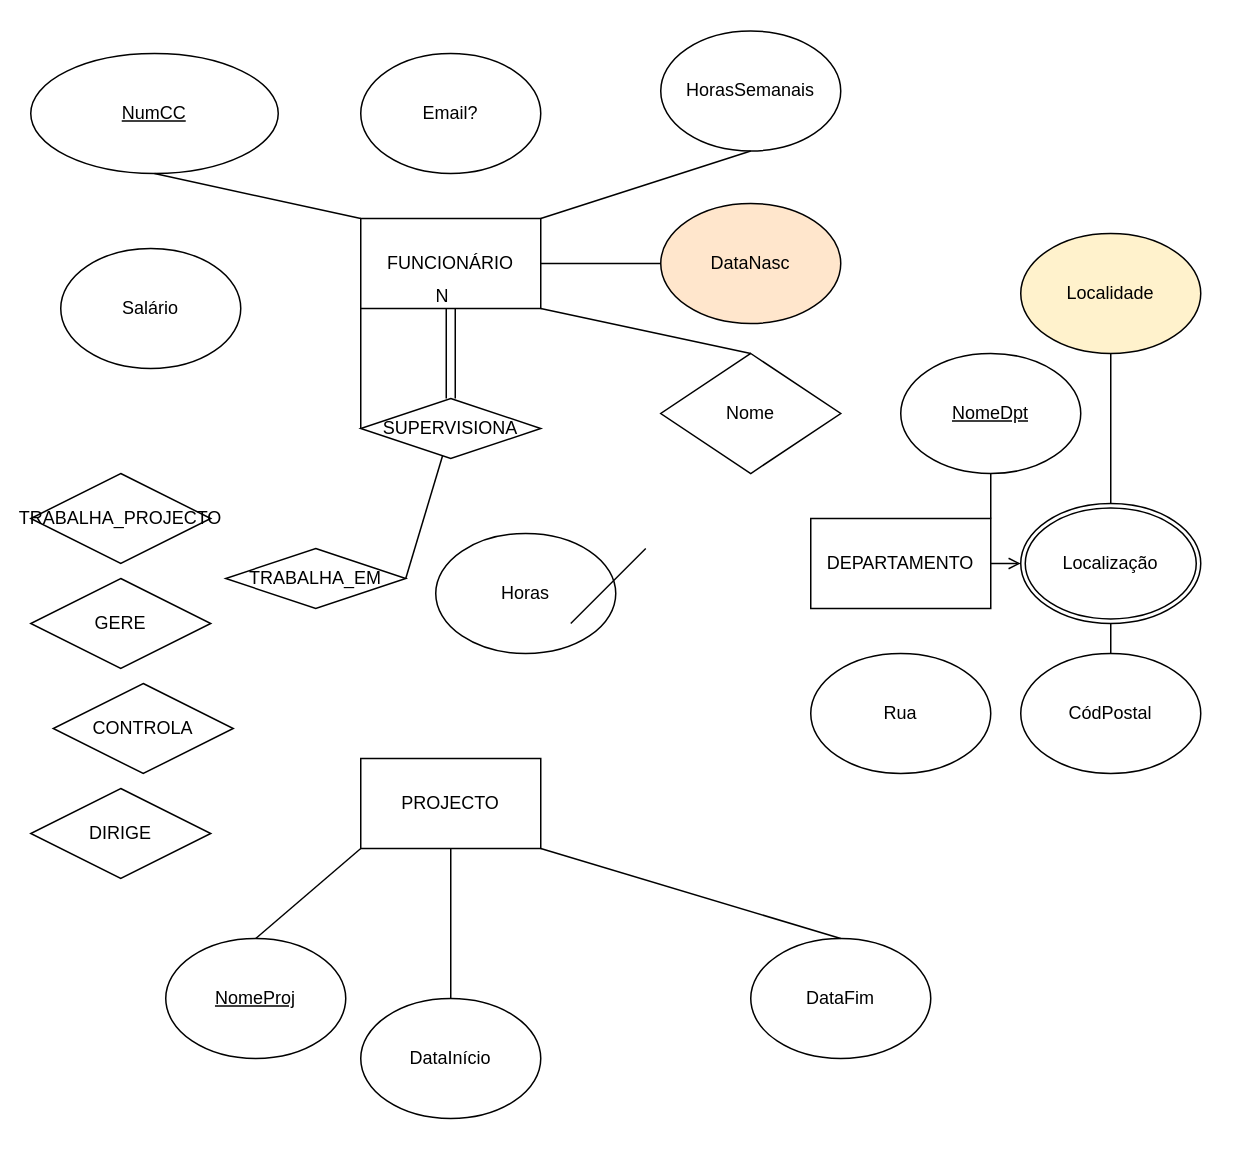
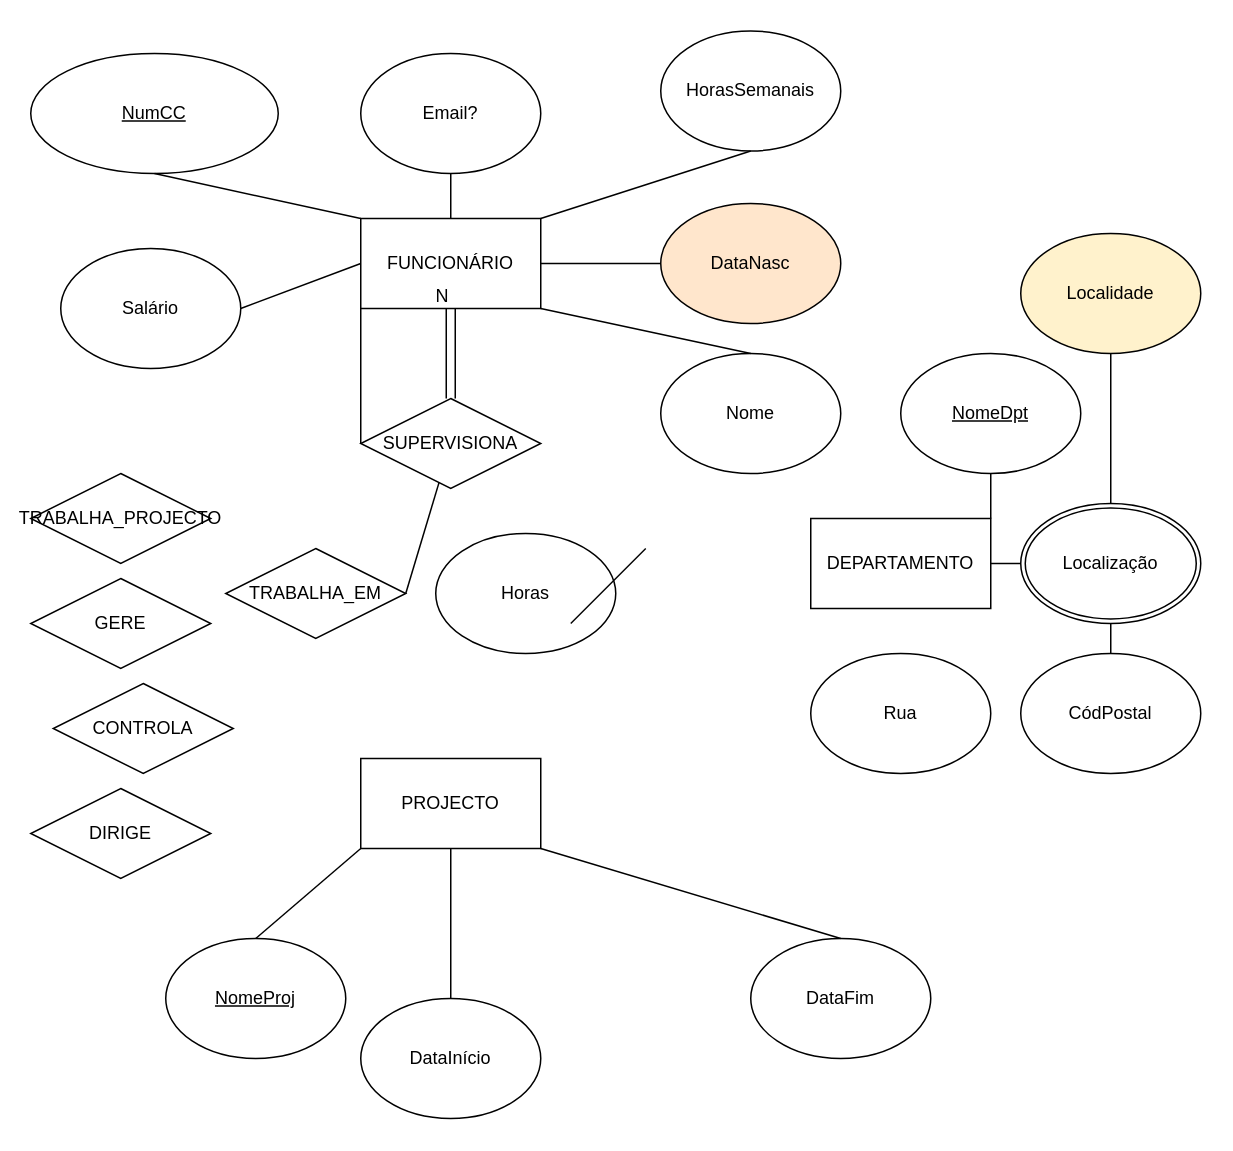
  <mxCell id="0" />
  <mxCell id="1" parent="0" />
  <mxCell id="2" value="FUNCIONÁRIO" style="rounded=0;whiteSpace=wrap;html=1;" parent="1" vertex="1"><mxGeometry x="240" y="145" width="120" height="60" as="geometry" /></mxCell>
  <mxCell id="3" value="&lt;u&gt;NumCC&lt;/u&gt;" style="ellipse;whiteSpace=wrap;html=1;" parent="1" vertex="1"><mxGeometry x="20" y="35" width="165" height="80" as="geometry" /></mxCell>
  <mxCell id="4" value="Email?" style="ellipse;whiteSpace=wrap;html=1;" parent="1" vertex="1"><mxGeometry x="240" y="35" width="120" height="80" as="geometry" /></mxCell>
  <mxCell id="5" value="HorasSemanais" style="ellipse;whiteSpace=wrap;html=1;" parent="1" vertex="1"><mxGeometry x="440" y="20" width="120" height="80" as="geometry" /></mxCell>
  <mxCell id="6" value="" style="endArrow=none;html=1;rounded=0;entryX=0.5;entryY=1;entryDx=0;entryDy=0;" parent="1" target="3" edge="1"><mxGeometry width="50" height="50" relative="1" as="geometry"><mxPoint x="240" y="145" as="sourcePoint" /><mxPoint x="290" y="95" as="targetPoint" /></mxGeometry></mxCell>
+ <mxCell id="7" value="" style="endArrow=none;html=1;rounded=0;entryX=0.5;entryY=1;entryDx=0;entryDy=0;exitX=0.5;exitY=0;exitDx=0;exitDy=0;" parent="1" target="4" edge="1" source="2"><mxGeometry width="50" height="50" relative="1" as="geometry"><mxPoint x="270" y="145" as="sourcePoint" /><mxPoint x="320" y="95" as="targetPoint" /></mxGeometry></mxCell>
  <mxCell id="8" value="" style="endArrow=none;html=1;rounded=0;entryX=0.5;entryY=1;entryDx=0;entryDy=0;" parent="1" target="5" edge="1"><mxGeometry width="50" height="50" relative="1" as="geometry"><mxPoint x="360" y="145" as="sourcePoint" /><mxPoint x="410" y="95" as="targetPoint" /></mxGeometry></mxCell>
  <mxCell id="9" value="DEPARTAMENTO" style="rounded=0;whiteSpace=wrap;html=1;" parent="1" vertex="1"><mxGeometry x="540" y="345" width="120" height="60" as="geometry" /></mxCell>
  <mxCell id="10" value="" style="endArrow=none;html=1;rounded=0;entryX=0.5;entryY=1;entryDx=0;entryDy=0;" parent="1" target="11" edge="1"><mxGeometry width="50" height="50" relative="1" as="geometry"><mxPoint x="660" y="345" as="sourcePoint" /><mxPoint x="710" y="295" as="targetPoint" /></mxGeometry></mxCell>
  <mxCell id="11" value="&lt;u&gt;NomeDpt&lt;/u&gt;" style="ellipse;whiteSpace=wrap;html=1;" parent="1" vertex="1"><mxGeometry x="600" y="235" width="120" height="80" as="geometry" /></mxCell>
- <mxCell id="12" value="" style="endArrow=open;html=1;rounded=0;exitX=1;exitY=0.5;exitDx=0;exitDy=0;entryX=0;entryY=0.5;entryDx=0;entryDy=0;" parent="1" source="9" edge="1" target="20"><mxGeometry width="50" height="50" relative="1" as="geometry"><mxPoint x="660" y="375" as="sourcePoint" /><mxPoint x="740" y="445" as="targetPoint" /><Array as="points" /></mxGeometry></mxCell>
+ <mxCell id="12" value="" style="endArrow=none;html=1;rounded=0;exitX=1;exitY=0.5;exitDx=0;exitDy=0;entryX=0;entryY=0.5;entryDx=0;entryDy=0;" parent="1" source="9" edge="1" target="20"><mxGeometry width="50" height="50" relative="1" as="geometry"><mxPoint x="660" y="375" as="sourcePoint" /><mxPoint x="740" y="445" as="targetPoint" /><Array as="points" /></mxGeometry></mxCell>
  <mxCell id="13" value="PROJECTO" style="rounded=0;whiteSpace=wrap;html=1;" parent="1" vertex="1"><mxGeometry x="240" y="505" width="120" height="60" as="geometry" /></mxCell>
  <mxCell id="14" value="" style="endArrow=none;html=1;rounded=0;exitX=0.5;exitY=0;exitDx=0;exitDy=0;" parent="1" source="15" edge="1"><mxGeometry width="50" height="50" relative="1" as="geometry"><mxPoint x="190" y="615" as="sourcePoint" /><mxPoint x="240" y="565" as="targetPoint" /></mxGeometry></mxCell>
  <mxCell id="15" value="&lt;u&gt;NomeProj&lt;/u&gt;" style="ellipse;whiteSpace=wrap;html=1;" parent="1" vertex="1"><mxGeometry x="110" y="625" width="120" height="80" as="geometry" /></mxCell>
  <mxCell id="16" value="DataInício" style="ellipse;whiteSpace=wrap;html=1;" parent="1" vertex="1"><mxGeometry x="240" y="665" width="120" height="80" as="geometry" /></mxCell>
  <mxCell id="17" value="DataFim" style="ellipse;whiteSpace=wrap;html=1;" parent="1" vertex="1"><mxGeometry x="500" y="625" width="120" height="80" as="geometry" /></mxCell>
  <mxCell id="18" value="" style="endArrow=none;html=1;rounded=0;exitX=0.5;exitY=0;exitDx=0;exitDy=0;" parent="1" source="16" edge="1"><mxGeometry width="50" height="50" relative="1" as="geometry"><mxPoint x="300" y="655" as="sourcePoint" /><mxPoint x="300" y="565" as="targetPoint" /></mxGeometry></mxCell>
  <mxCell id="19" value="" style="endArrow=none;html=1;rounded=0;entryX=0.5;entryY=0;entryDx=0;entryDy=0;" parent="1" target="17" edge="1"><mxGeometry width="50" height="50" relative="1" as="geometry"><mxPoint x="360" y="565" as="sourcePoint" /><mxPoint x="410" y="515" as="targetPoint" /></mxGeometry></mxCell>
  <mxCell id="20" value="Localização" style="ellipse;shape=doubleEllipse;margin=3;whiteSpace=wrap;html=1;align=center;" parent="1" vertex="1"><mxGeometry x="680" y="335" width="120" height="80" as="geometry" /></mxCell>
  <mxCell id="21" value="DataNasc" style="ellipse;whiteSpace=wrap;html=1;fillColor=#ffe6cc;" parent="1" vertex="1"><mxGeometry x="440" y="135" width="120" height="80" as="geometry" /></mxCell>
  <mxCell id="22" value="" style="endArrow=none;html=1;rounded=0;entryX=0;entryY=0.5;entryDx=0;entryDy=0;" parent="1" target="21" edge="1"><mxGeometry width="50" height="50" relative="1" as="geometry"><mxPoint x="360" y="175" as="sourcePoint" /><mxPoint x="410" y="125" as="targetPoint" /></mxGeometry></mxCell>
+ <mxCell id="23" value="" style="endArrow=none;html=1;rounded=0;exitX=1;exitY=0.5;exitDx=0;exitDy=0;entryX=0;entryY=0.5;entryDx=0;entryDy=0;" parent="1" source="24" edge="1" target="2"><mxGeometry width="50" height="50" relative="1" as="geometry"><mxPoint x="90" y="255" as="sourcePoint" /><mxPoint x="240" y="205" as="targetPoint" /></mxGeometry></mxCell>
  <mxCell id="24" value="Salário" style="ellipse;whiteSpace=wrap;html=1;" parent="1" vertex="1"><mxGeometry x="40" y="165" width="120" height="80" as="geometry" /></mxCell>
- <mxCell id="25" value="Nome" style="rhombus;whiteSpace=wrap;html=1;" parent="1" vertex="1"><mxGeometry x="440" y="235" width="120" height="80" as="geometry" /></mxCell>
+ <mxCell id="25" value="Nome" style="ellipse;whiteSpace=wrap;html=1;" parent="1" vertex="1"><mxGeometry x="440" y="235" width="120" height="80" as="geometry" /></mxCell>
  <mxCell id="26" value="" style="endArrow=none;html=1;rounded=0;entryX=0.5;entryY=0;entryDx=0;entryDy=0;" parent="1" target="25" edge="1"><mxGeometry width="50" height="50" relative="1" as="geometry"><mxPoint x="360" y="205" as="sourcePoint" /><mxPoint x="410" y="155" as="targetPoint" /></mxGeometry></mxCell>
  <mxCell id="27" value="CódPostal" style="ellipse;whiteSpace=wrap;html=1;" parent="1" vertex="1"><mxGeometry x="680" y="435" width="120" height="80" as="geometry" /></mxCell>
  <mxCell id="28" value="Localidade" style="ellipse;whiteSpace=wrap;html=1;fillColor=#fff2cc;" parent="1" vertex="1"><mxGeometry x="680" y="155" width="120" height="80" as="geometry" /></mxCell>
  <mxCell id="29" value="Rua" style="ellipse;whiteSpace=wrap;html=1;" parent="1" vertex="1"><mxGeometry x="540" y="435" width="120" height="80" as="geometry" /></mxCell>
  <mxCell id="30" value="" style="endArrow=none;html=1;rounded=0;entryX=0.5;entryY=1;entryDx=0;entryDy=0;" parent="1" edge="1" target="28"><mxGeometry width="50" height="50" relative="1" as="geometry"><mxPoint x="740" y="335" as="sourcePoint" /><mxPoint x="790" y="285" as="targetPoint" /></mxGeometry></mxCell>
  <mxCell id="31" value="" style="endArrow=none;html=1;rounded=0;entryX=0.5;entryY=1;entryDx=0;entryDy=0;" parent="1" target="20" edge="1"><mxGeometry width="50" height="50" relative="1" as="geometry"><mxPoint x="740" y="435" as="sourcePoint" /><mxPoint x="790" y="495" as="targetPoint" /></mxGeometry></mxCell>
- <mxCell id="32" value="SUPERVISIONA" style="shape=rhombus;perimeter=rhombusPerimeter;whiteSpace=wrap;html=1;align=center;" vertex="1" parent="1"><mxGeometry x="240" y="265" width="120" height="40" as="geometry" /></mxCell>
+ <mxCell id="32" value="SUPERVISIONA" style="shape=rhombus;perimeter=rhombusPerimeter;whiteSpace=wrap;html=1;align=center;" vertex="1" parent="1"><mxGeometry x="240" y="265" width="120" height="60" as="geometry" /></mxCell>
  <mxCell id="33" value="TRABALHA_PROJECTO" style="shape=rhombus;perimeter=rhombusPerimeter;whiteSpace=wrap;html=1;align=center;" vertex="1" parent="1"><mxGeometry x="20" y="315" width="120" height="60" as="geometry" /></mxCell>
  <mxCell id="34" value="GERE" style="shape=rhombus;perimeter=rhombusPerimeter;whiteSpace=wrap;html=1;align=center;" vertex="1" parent="1"><mxGeometry x="20" y="385" width="120" height="60" as="geometry" /></mxCell>
  <mxCell id="35" value="CONTROLA" style="shape=rhombus;perimeter=rhombusPerimeter;whiteSpace=wrap;html=1;align=center;" vertex="1" parent="1"><mxGeometry x="35" y="455" width="120" height="60" as="geometry" /></mxCell>
  <mxCell id="36" value="DIRIGE" style="shape=rhombus;perimeter=rhombusPerimeter;whiteSpace=wrap;html=1;align=center;" vertex="1" parent="1"><mxGeometry x="20" y="525" width="120" height="60" as="geometry" /></mxCell>
- <mxCell id="37" value="TRABALHA_EM" style="shape=rhombus;perimeter=rhombusPerimeter;whiteSpace=wrap;html=1;align=center;" vertex="1" parent="1"><mxGeometry x="150" y="365" width="120" height="40" as="geometry" /></mxCell>
+ <mxCell id="37" value="TRABALHA_EM" style="shape=rhombus;perimeter=rhombusPerimeter;whiteSpace=wrap;html=1;align=center;" vertex="1" parent="1"><mxGeometry x="150" y="365" width="120" height="60" as="geometry" /></mxCell>
  <mxCell id="38" value="Horas" style="ellipse;whiteSpace=wrap;html=1;" vertex="1" parent="1"><mxGeometry x="290" y="355" width="120" height="80" as="geometry" /></mxCell>
  <mxCell id="39" value="" style="endArrow=none;html=1;rounded=0;exitX=1;exitY=0.5;exitDx=0;exitDy=0;" edge="1" parent="1" source="37" target="32"><mxGeometry width="50" height="50" relative="1" as="geometry"><mxPoint x="670" y="605" as="sourcePoint" /><mxPoint x="720" y="555" as="targetPoint" /></mxGeometry></mxCell>
  <mxCell id="40" value="" style="endArrow=none;html=1;rounded=0;" edge="1" parent="1"><mxGeometry width="50" height="50" relative="1" as="geometry"><mxPoint x="380" y="415" as="sourcePoint" /><mxPoint x="430" y="365" as="targetPoint" /></mxGeometry></mxCell>
  <mxCell id="41" value="" style="shape=link;html=1;rounded=0;exitX=0.5;exitY=0;exitDx=0;exitDy=0;entryX=0.5;entryY=1;entryDx=0;entryDy=0;width=6;" edge="1" parent="1" source="32" target="2"><mxGeometry relative="1" as="geometry"><mxPoint x="360" y="245" as="sourcePoint" /><mxPoint x="520" y="245" as="targetPoint" /><Array as="points"><mxPoint x="300" y="235" /></Array></mxGeometry></mxCell>
  <mxCell id="42" value="N" style="resizable=0;html=1;whiteSpace=wrap;align=right;verticalAlign=bottom;" connectable="0" vertex="1" parent="41"><mxGeometry x="1" relative="1" as="geometry" /></mxCell>
  <mxCell id="43" value="" style="endArrow=none;html=1;rounded=0;entryX=0;entryY=1;entryDx=0;entryDy=0;exitX=0;exitY=0.5;exitDx=0;exitDy=0;" edge="1" parent="1" source="32" target="2"><mxGeometry width="50" height="50" relative="1" as="geometry"><mxPoint x="240" y="275" as="sourcePoint" /><mxPoint x="290" y="225" as="targetPoint" /></mxGeometry></mxCell>
